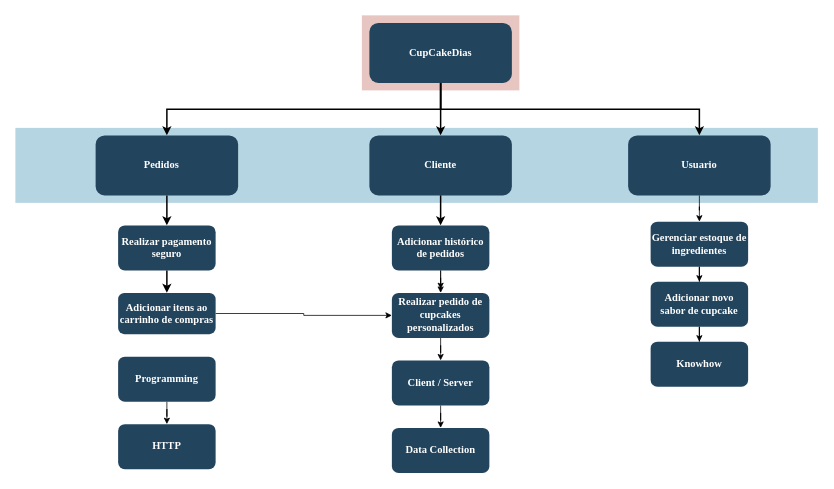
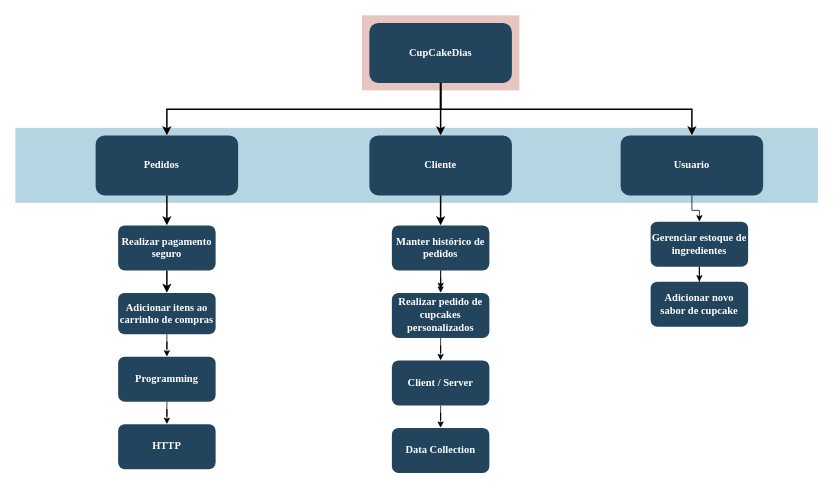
  <mxCell id="0" />
  <mxCell id="1" parent="0" />
  <mxCell id="2" value="" style="fillColor=#AE4132;strokeColor=none;opacity=30;whiteSpace=wrap;html=1;" parent="1" vertex="1"><mxGeometry x="482" y="20" width="210" height="100.0" as="geometry" /></mxCell>
  <mxCell id="3" value="" style="fillColor=#10739E;strokeColor=none;opacity=30;whiteSpace=wrap;html=1;" parent="1" vertex="1"><mxGeometry x="20" y="170" width="1070" height="100" as="geometry" /></mxCell>
  <mxCell id="4" value="CupCakeDias" style="rounded=1;fillColor=#23445D;gradientColor=none;strokeColor=none;fontColor=#FFFFFF;fontStyle=1;fontFamily=Tahoma;fontSize=14;whiteSpace=wrap;html=1;" parent="1" vertex="1"><mxGeometry x="492" y="30" width="190" height="80" as="geometry" /></mxCell>
  <mxCell id="5" style="edgeStyle=orthogonalEdgeStyle;rounded=0;orthogonalLoop=1;jettySize=auto;html=1;entryX=0.5;entryY=0;entryDx=0;entryDy=0;" edge="1" parent="1" source="6" target="28"><mxGeometry relative="1" as="geometry" /></mxCell>
- <mxCell id="6" value="Usuario" style="rounded=1;fillColor=#23445D;gradientColor=none;strokeColor=none;fontColor=#FFFFFF;fontStyle=1;fontFamily=Tahoma;fontSize=14;whiteSpace=wrap;html=1;" parent="1" vertex="1"><mxGeometry x="837" y="180" width="190" height="80" as="geometry" /></mxCell>
+ <mxCell id="6" value="Usuario" style="rounded=1;fillColor=#23445D;gradientColor=none;strokeColor=none;fontColor=#FFFFFF;fontStyle=1;fontFamily=Tahoma;fontSize=14;whiteSpace=wrap;html=1;" parent="1" vertex="1"><mxGeometry x="827" y="180" width="190" height="80" as="geometry" /></mxCell>
  <mxCell id="7" value="" style="edgeStyle=elbowEdgeStyle;elbow=vertical;strokeWidth=2;rounded=0;html=1;" parent="1" source="4" target="6" edge="1"><mxGeometry x="337" y="215.5" width="100" height="100" as="geometry"><mxPoint x="267" y="160" as="sourcePoint" /><mxPoint x="367" y="60" as="targetPoint" /></mxGeometry></mxCell>
  <mxCell id="8" value="Cliente" style="rounded=1;fillColor=#23445D;gradientColor=none;strokeColor=none;fontColor=#FFFFFF;fontStyle=1;fontFamily=Tahoma;fontSize=14;whiteSpace=wrap;html=1;" parent="1" vertex="1"><mxGeometry x="492" y="180" width="190" height="80" as="geometry" /></mxCell>
  <mxCell id="9" value="Pedidos     " style="rounded=1;fillColor=#23445D;gradientColor=none;strokeColor=none;fontColor=#FFFFFF;fontStyle=1;fontFamily=Tahoma;fontSize=14;whiteSpace=wrap;html=1;" parent="1" vertex="1"><mxGeometry x="127" y="180" width="190" height="80" as="geometry" /></mxCell>
  <mxCell id="10" value="Realizar pagamento seguro" style="rounded=1;fillColor=#23445D;gradientColor=none;strokeColor=none;fontColor=#FFFFFF;fontStyle=1;fontFamily=Tahoma;fontSize=14;whiteSpace=wrap;html=1;" parent="1" vertex="1"><mxGeometry x="157" y="300" width="130" height="60" as="geometry" /></mxCell>
- <mxCell id="11" style="edgeStyle=orthogonalEdgeStyle;rounded=0;orthogonalLoop=1;jettySize=auto;html=1;" edge="1" parent="1" source="12" target="20"><mxGeometry relative="1" as="geometry" /></mxCell>
+ <mxCell id="11" style="edgeStyle=orthogonalEdgeStyle;rounded=0;orthogonalLoop=1;jettySize=auto;html=1;entryX=0.5;entryY=0;entryDx=0;entryDy=0;" edge="1" parent="1" source="12" target="14"><mxGeometry relative="1" as="geometry" /></mxCell>
  <mxCell id="12" value="Adicionar itens ao carrinho de compras" style="rounded=1;fillColor=#23445D;gradientColor=none;strokeColor=none;fontColor=#FFFFFF;fontStyle=1;fontFamily=Tahoma;fontSize=14;whiteSpace=wrap;html=1;" parent="1" vertex="1"><mxGeometry x="157" y="390" width="130" height="55" as="geometry" /></mxCell>
  <mxCell id="13" style="edgeStyle=orthogonalEdgeStyle;rounded=0;orthogonalLoop=1;jettySize=auto;html=1;entryX=0.5;entryY=0;entryDx=0;entryDy=0;" edge="1" parent="1" source="14" target="15"><mxGeometry relative="1" as="geometry" /></mxCell>
  <mxCell id="14" value="Programming" style="rounded=1;fillColor=#23445D;gradientColor=none;strokeColor=none;fontColor=#FFFFFF;fontStyle=1;fontFamily=Tahoma;fontSize=14;whiteSpace=wrap;html=1;" parent="1" vertex="1"><mxGeometry x="157" y="475" width="130" height="60" as="geometry" /></mxCell>
  <mxCell id="15" value="HTTP" style="rounded=1;fillColor=#23445D;gradientColor=none;strokeColor=none;fontColor=#FFFFFF;fontStyle=1;fontFamily=Tahoma;fontSize=14;whiteSpace=wrap;html=1;" parent="1" vertex="1"><mxGeometry x="157" y="565" width="130" height="60" as="geometry" /></mxCell>
  <mxCell id="16" style="edgeStyle=orthogonalEdgeStyle;rounded=0;orthogonalLoop=1;jettySize=auto;html=1;" edge="1" parent="1" source="18"><mxGeometry relative="1" as="geometry"><mxPoint x="587" y="385" as="targetPoint" /></mxGeometry></mxCell>
  <mxCell id="17" style="edgeStyle=orthogonalEdgeStyle;rounded=0;orthogonalLoop=1;jettySize=auto;html=1;entryX=0.5;entryY=0;entryDx=0;entryDy=0;" edge="1" parent="1" source="18" target="20"><mxGeometry relative="1" as="geometry" /></mxCell>
- <mxCell id="18" value="Adicionar histórico de pedidos" style="rounded=1;fillColor=#23445D;gradientColor=none;strokeColor=none;fontColor=#FFFFFF;fontStyle=1;fontFamily=Tahoma;fontSize=14;whiteSpace=wrap;html=1;" parent="1" vertex="1"><mxGeometry x="522" y="300" width="130" height="60" as="geometry" /></mxCell>
+ <mxCell id="18" value="Manter histórico de pedidos" style="rounded=1;fillColor=#23445D;gradientColor=none;strokeColor=none;fontColor=#FFFFFF;fontStyle=1;fontFamily=Tahoma;fontSize=14;whiteSpace=wrap;html=1;" parent="1" vertex="1"><mxGeometry x="522" y="300" width="130" height="60" as="geometry" /></mxCell>
  <mxCell id="19" style="edgeStyle=orthogonalEdgeStyle;rounded=0;orthogonalLoop=1;jettySize=auto;html=1;entryX=0.5;entryY=0;entryDx=0;entryDy=0;" edge="1" parent="1" source="20" target="22"><mxGeometry relative="1" as="geometry" /></mxCell>
  <mxCell id="20" value="Realizar pedido de cupcakes personalizados" style="rounded=1;fillColor=#23445D;gradientColor=none;strokeColor=none;fontColor=#FFFFFF;fontStyle=1;fontFamily=Tahoma;fontSize=14;whiteSpace=wrap;html=1;" parent="1" vertex="1"><mxGeometry x="522" y="390" width="130" height="60" as="geometry" /></mxCell>
  <mxCell id="21" style="edgeStyle=orthogonalEdgeStyle;rounded=0;orthogonalLoop=1;jettySize=auto;html=1;entryX=0.5;entryY=0;entryDx=0;entryDy=0;" edge="1" parent="1" source="22" target="23"><mxGeometry relative="1" as="geometry" /></mxCell>
  <mxCell id="22" value="Client / Server" style="rounded=1;fillColor=#23445D;gradientColor=none;strokeColor=none;fontColor=#FFFFFF;fontStyle=1;fontFamily=Tahoma;fontSize=14;whiteSpace=wrap;html=1;" parent="1" vertex="1"><mxGeometry x="522" y="480" width="130" height="60" as="geometry" /></mxCell>
  <mxCell id="23" value="Data Collection" style="rounded=1;fillColor=#23445D;gradientColor=none;strokeColor=none;fontColor=#FFFFFF;fontStyle=1;fontFamily=Tahoma;fontSize=14;whiteSpace=wrap;html=1;" parent="1" vertex="1"><mxGeometry x="522" y="570" width="130" height="60" as="geometry" /></mxCell>
- <mxCell id="24" style="edgeStyle=orthogonalEdgeStyle;rounded=0;orthogonalLoop=1;jettySize=auto;html=1;" edge="1" parent="1" source="25" target="26"><mxGeometry relative="1" as="geometry" /></mxCell>
  <mxCell id="25" value="Adicionar novo sabor de cupcake" style="rounded=1;fillColor=#23445D;gradientColor=none;strokeColor=none;fontColor=#FFFFFF;fontStyle=1;fontFamily=Tahoma;fontSize=14;whiteSpace=wrap;html=1;" parent="1" vertex="1"><mxGeometry x="867" y="375" width="130" height="60" as="geometry" /></mxCell>
- <mxCell id="26" value="Knowhow" style="rounded=1;fillColor=#23445D;gradientColor=none;strokeColor=none;fontColor=#FFFFFF;fontStyle=1;fontFamily=Tahoma;fontSize=14;whiteSpace=wrap;html=1;" parent="1" vertex="1"><mxGeometry x="867" y="455" width="130" height="60" as="geometry" /></mxCell>
  <mxCell id="27" style="edgeStyle=orthogonalEdgeStyle;rounded=0;orthogonalLoop=1;jettySize=auto;html=1;" edge="1" parent="1" source="28" target="25"><mxGeometry relative="1" as="geometry" /></mxCell>
  <mxCell id="28" value="Gerenciar estoque de ingredientes" style="rounded=1;fillColor=#23445D;gradientColor=none;strokeColor=none;fontColor=#FFFFFF;fontStyle=1;fontFamily=Tahoma;fontSize=14;whiteSpace=wrap;html=1;" parent="1" vertex="1"><mxGeometry x="867" y="295" width="130" height="60" as="geometry" /></mxCell>
  <mxCell id="29" value="" style="edgeStyle=elbowEdgeStyle;elbow=vertical;strokeWidth=2;rounded=0;html=1;" parent="1" source="4" target="8" edge="1"><mxGeometry x="347" y="225.5" width="100" height="100" as="geometry"><mxPoint x="792" y="120" as="sourcePoint" /><mxPoint x="1397" y="190" as="targetPoint" /></mxGeometry></mxCell>
  <mxCell id="30" value="" style="edgeStyle=elbowEdgeStyle;elbow=vertical;strokeWidth=2;rounded=0;html=1;" parent="1" source="4" target="9" edge="1"><mxGeometry x="-23" y="135.5" width="100" height="100" as="geometry"><mxPoint x="-93" y="80" as="sourcePoint" /><mxPoint x="7" y="-20" as="targetPoint" /></mxGeometry></mxCell>
  <mxCell id="31" value="" style="edgeStyle=elbowEdgeStyle;elbow=vertical;strokeWidth=2;rounded=0;html=1;" parent="1" source="9" target="10" edge="1"><mxGeometry x="-23" y="135.5" width="100" height="100" as="geometry"><mxPoint x="-93" y="80" as="sourcePoint" /><mxPoint x="7" y="-20" as="targetPoint" /></mxGeometry></mxCell>
  <mxCell id="32" value="" style="edgeStyle=elbowEdgeStyle;elbow=vertical;strokeWidth=2;rounded=0;html=1;" parent="1" source="8" target="18" edge="1"><mxGeometry x="-23" y="135.5" width="100" height="100" as="geometry"><mxPoint x="-93" y="80" as="sourcePoint" /><mxPoint x="7" y="-20" as="targetPoint" /></mxGeometry></mxCell>
  <mxCell id="33" value="" style="edgeStyle=elbowEdgeStyle;elbow=vertical;rounded=0;strokeWidth=2;html=1;" parent="1" source="10" target="12" edge="1"><mxGeometry x="-23" y="135.5" width="100" height="100" as="geometry"><mxPoint x="77" y="80" as="sourcePoint" /><mxPoint x="177" y="-20" as="targetPoint" /></mxGeometry></mxCell>
